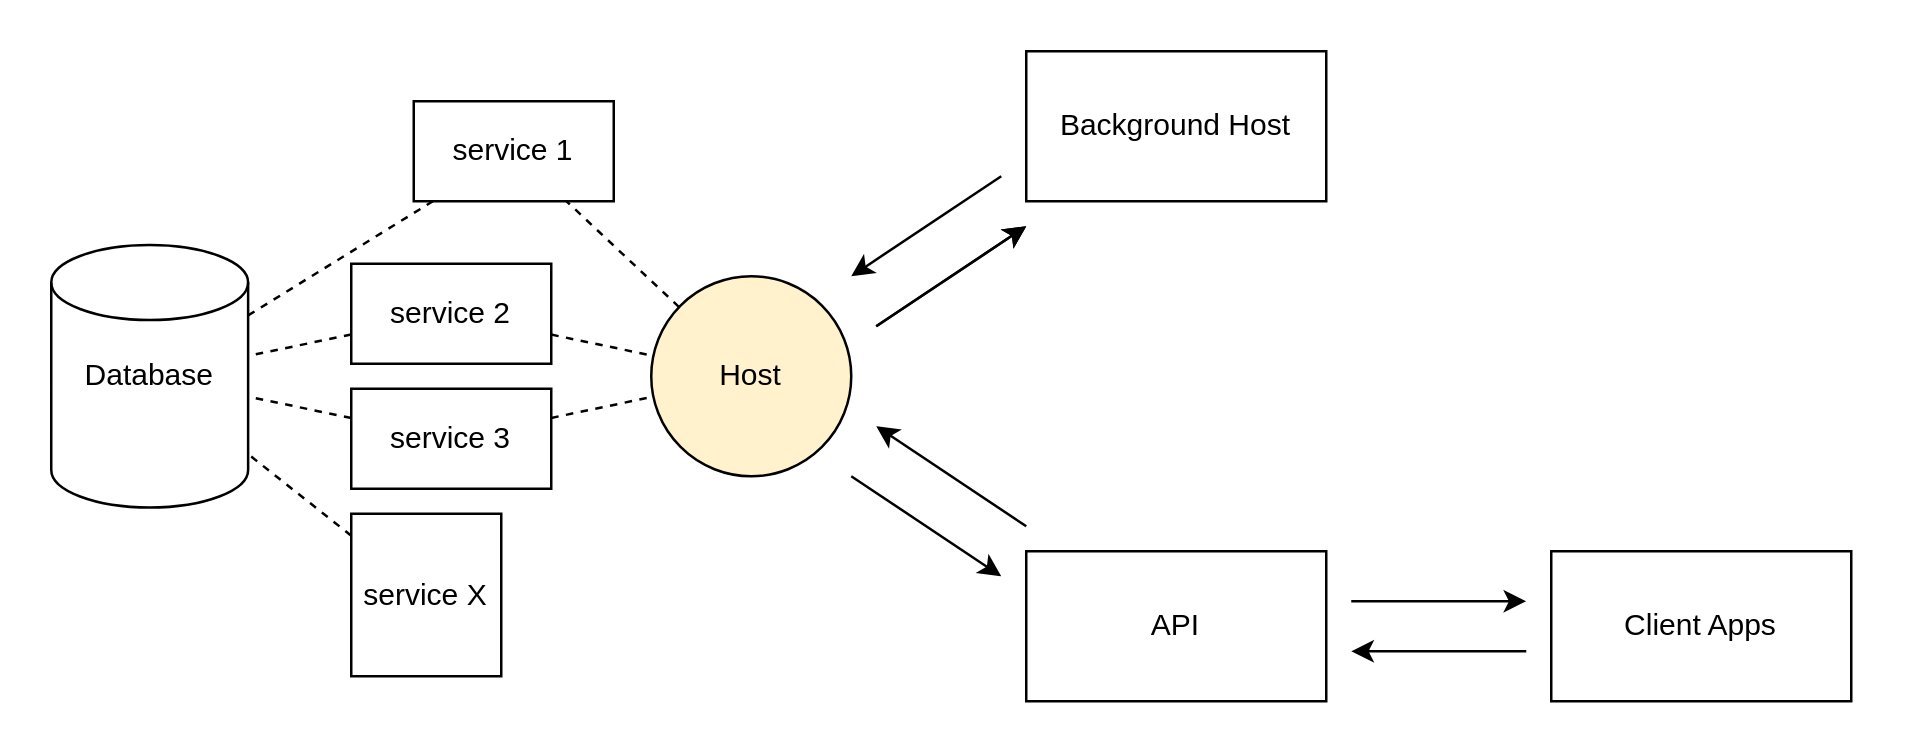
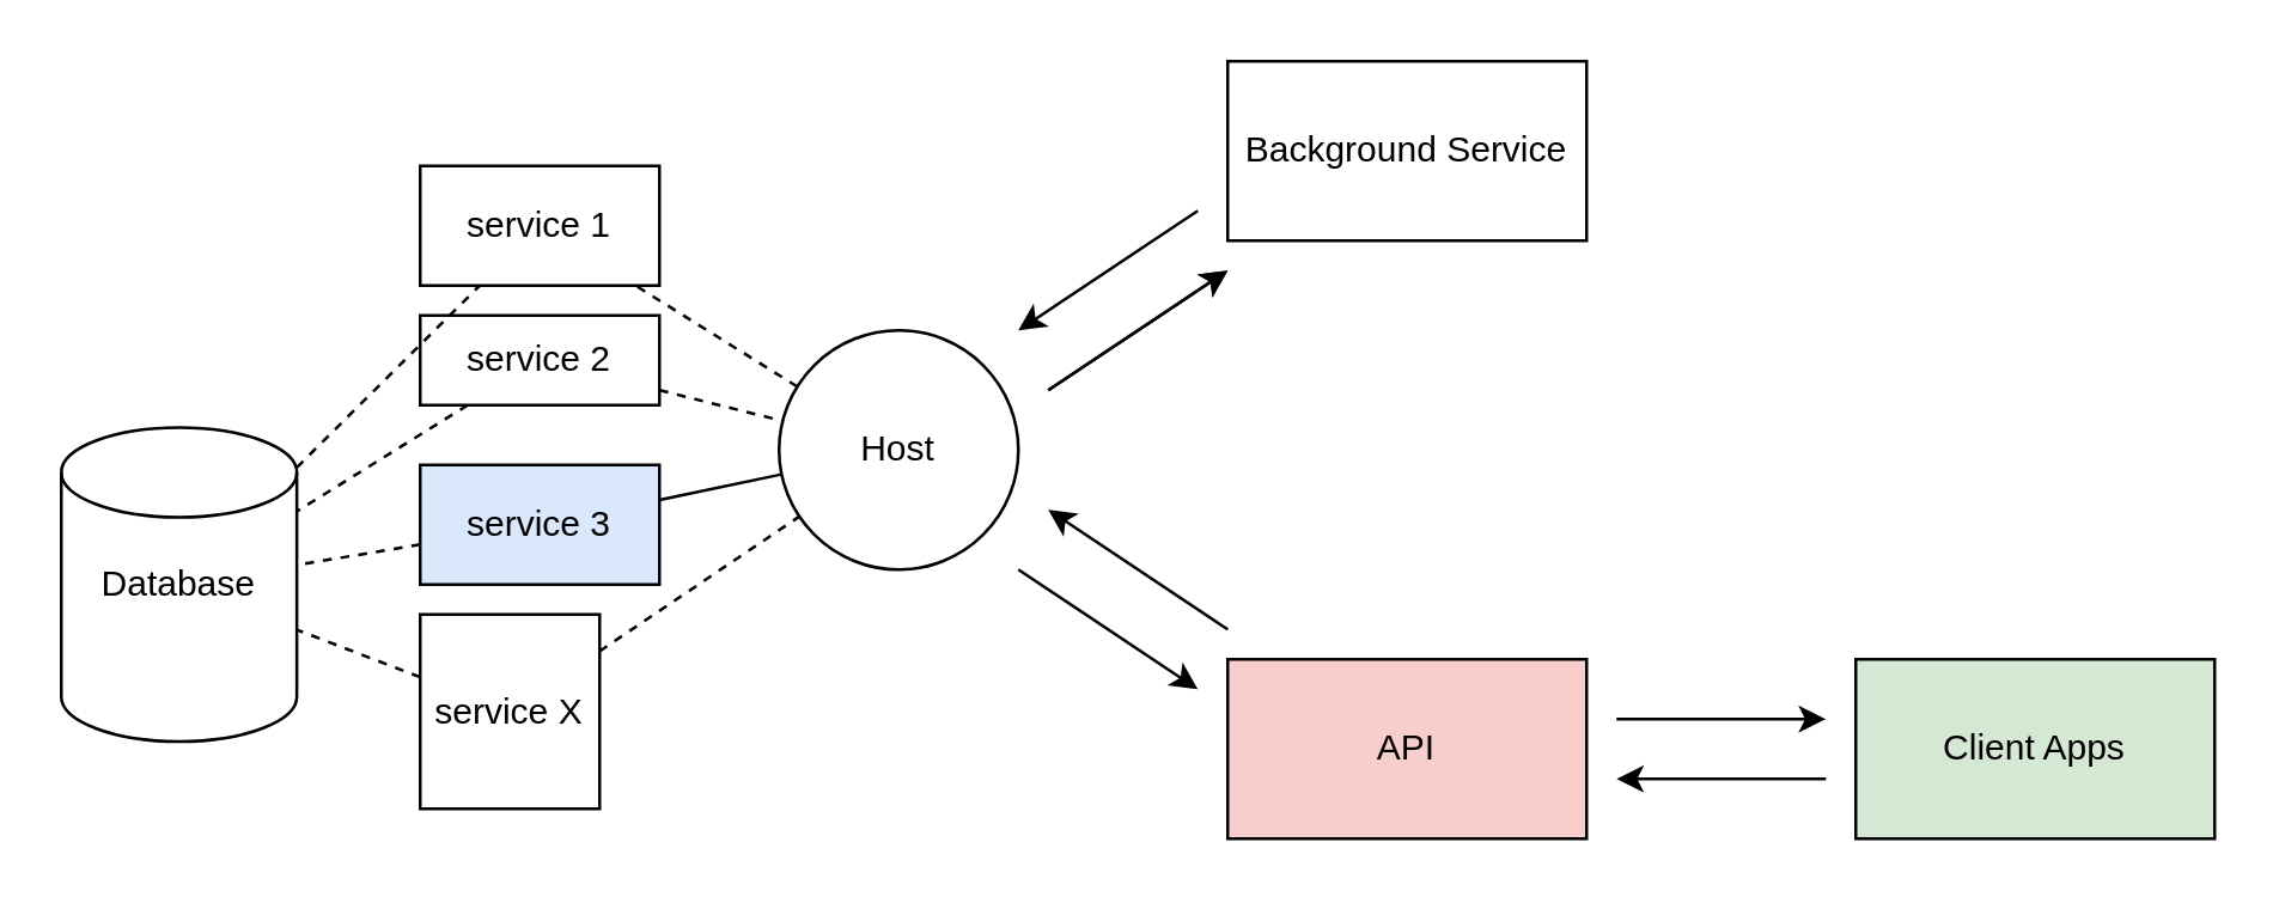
  <mxCell id="0" />
  <mxCell id="1" parent="0" />
- <mxCell id="2" value="&lt;div&gt;Host&lt;/div&gt;" style="ellipse;whiteSpace=wrap;html=1;aspect=fixed;fillColor=#fff2cc;" vertex="1" parent="1"><mxGeometry x="260" y="110" width="80" height="80" as="geometry" /></mxCell>
- <mxCell id="3" value="API" style="rounded=0;whiteSpace=wrap;html=1;" vertex="1" parent="1"><mxGeometry x="410" y="220" width="120" height="60" as="geometry" /></mxCell>
- <mxCell id="4" value="Background Host" style="rounded=0;whiteSpace=wrap;html=1;" vertex="1" parent="1"><mxGeometry x="410" y="20" width="120" height="60" as="geometry" /></mxCell>
+ <mxCell id="2" value="&lt;div&gt;Host&lt;/div&gt;" style="ellipse;whiteSpace=wrap;html=1;aspect=fixed;" vertex="1" parent="1"><mxGeometry x="260" y="110" width="80" height="80" as="geometry" /></mxCell>
+ <mxCell id="3" value="API" style="rounded=0;whiteSpace=wrap;html=1;fillColor=#f8cecc;" vertex="1" parent="1"><mxGeometry x="410" y="220" width="120" height="60" as="geometry" /></mxCell>
+ <mxCell id="4" value="Background Service" style="rounded=0;whiteSpace=wrap;html=1;" vertex="1" parent="1"><mxGeometry x="410" y="20" width="120" height="60" as="geometry" /></mxCell>
  <mxCell id="5" value="" style="endArrow=classic;html=1;" edge="1" parent="1"><mxGeometry width="50" height="50" relative="1" as="geometry"><mxPoint x="350" y="130" as="sourcePoint" /><mxPoint x="410" y="90" as="targetPoint" /></mxGeometry></mxCell>
  <mxCell id="6" value="" style="endArrow=classic;html=1;" edge="1" parent="1"><mxGeometry width="50" height="50" relative="1" as="geometry"><mxPoint x="350" y="130" as="sourcePoint" /><mxPoint x="410" y="90" as="targetPoint" /></mxGeometry></mxCell>
  <mxCell id="7" value="" style="endArrow=classic;html=1;" edge="1" parent="1"><mxGeometry width="50" height="50" relative="1" as="geometry"><mxPoint x="400" y="70" as="sourcePoint" /><mxPoint x="340" y="110" as="targetPoint" /></mxGeometry></mxCell>
  <mxCell id="8" value="" style="endArrow=classic;html=1;" edge="1" parent="1"><mxGeometry width="50" height="50" relative="1" as="geometry"><mxPoint x="340" y="190" as="sourcePoint" /><mxPoint x="400" y="230" as="targetPoint" /></mxGeometry></mxCell>
  <mxCell id="9" value="" style="endArrow=classic;html=1;" edge="1" parent="1"><mxGeometry width="50" height="50" relative="1" as="geometry"><mxPoint x="410" y="210" as="sourcePoint" /><mxPoint x="350" y="170" as="targetPoint" /></mxGeometry></mxCell>
- <mxCell id="10" value="service 1" style="rounded=0;whiteSpace=wrap;html=1;" vertex="1" parent="1"><mxGeometry x="165" y="40" width="80" height="40" as="geometry" /></mxCell>
- <mxCell id="11" value="service 2" style="rounded=0;whiteSpace=wrap;html=1;" vertex="1" parent="1"><mxGeometry x="140" y="105" width="80" height="40" as="geometry" /></mxCell>
- <mxCell id="12" value="service 3" style="rounded=0;whiteSpace=wrap;html=1;" vertex="1" parent="1"><mxGeometry x="140" y="155" width="80" height="40" as="geometry" /></mxCell>
+ <mxCell id="10" value="service 1" style="rounded=0;whiteSpace=wrap;html=1;" vertex="1" parent="1"><mxGeometry x="140" y="55" width="80" height="40" as="geometry" /></mxCell>
+ <mxCell id="11" value="service 2" style="rounded=0;whiteSpace=wrap;html=1;" vertex="1" parent="1"><mxGeometry x="140" y="105" width="80" height="30" as="geometry" /></mxCell>
+ <mxCell id="12" value="service 3" style="rounded=0;whiteSpace=wrap;html=1;fillColor=#dae8fc;" vertex="1" parent="1"><mxGeometry x="140" y="155" width="80" height="40" as="geometry" /></mxCell>
  <mxCell id="13" value="service X" style="rounded=0;whiteSpace=wrap;html=1;" vertex="1" parent="1"><mxGeometry x="140" y="205" width="60" height="65" as="geometry" /></mxCell>
  <mxCell id="14" value="" style="endArrow=none;dashed=1;html=1;" edge="1" parent="1" source="2" target="10"><mxGeometry width="50" height="50" relative="1" as="geometry"><mxPoint x="290" y="50" as="sourcePoint" /><mxPoint x="340" y="0" as="targetPoint" /></mxGeometry></mxCell>
  <mxCell id="15" value="" style="endArrow=none;dashed=1;html=1;" edge="1" parent="1" source="11" target="2"><mxGeometry width="50" height="50" relative="1" as="geometry"><mxPoint x="260" y="270" as="sourcePoint" /><mxPoint x="310" y="220" as="targetPoint" /></mxGeometry></mxCell>
- <mxCell id="16" value="" style="endArrow=none;dashed=1;html=1;" edge="1" parent="1" source="12" target="2"><mxGeometry width="50" height="50" relative="1" as="geometry"><mxPoint x="280" y="300" as="sourcePoint" /><mxPoint x="330" y="250" as="targetPoint" /></mxGeometry></mxCell>
- <mxCell id="18" value="Database" style="shape=cylinder2;whiteSpace=wrap;html=1;boundedLbl=1;backgroundOutline=1;size=15;" vertex="1" parent="1"><mxGeometry x="20" y="97.5" width="78.75" height="105" as="geometry" /></mxCell>
+ <mxCell id="16" value="" style="endArrow=none;dashed=0;html=1;" edge="1" parent="1" source="12" target="2"><mxGeometry width="50" height="50" relative="1" as="geometry"><mxPoint x="280" y="300" as="sourcePoint" /><mxPoint x="330" y="250" as="targetPoint" /></mxGeometry></mxCell>
+ <mxCell id="17" value="" style="endArrow=none;dashed=1;html=1;" edge="1" parent="1" source="13" target="2"><mxGeometry width="50" height="50" relative="1" as="geometry"><mxPoint x="290" y="280" as="sourcePoint" /><mxPoint x="340" y="230" as="targetPoint" /></mxGeometry></mxCell>
+ <mxCell id="18" value="Database" style="shape=cylinder2;whiteSpace=wrap;html=1;boundedLbl=1;backgroundOutline=1;size=15;" vertex="1" parent="1"><mxGeometry x="20" y="142.5" width="78.75" height="105" as="geometry" /></mxCell>
  <mxCell id="19" value="" style="endArrow=none;dashed=1;html=1;" edge="1" parent="1" source="18" target="10"><mxGeometry width="50" height="50" relative="1" as="geometry"><mxPoint x="40" y="80" as="sourcePoint" /><mxPoint x="90" y="30" as="targetPoint" /></mxGeometry></mxCell>
  <mxCell id="20" value="" style="endArrow=none;dashed=1;html=1;" edge="1" parent="1" source="13" target="18"><mxGeometry width="50" height="50" relative="1" as="geometry"><mxPoint x="-40" y="300" as="sourcePoint" /><mxPoint x="10" y="250" as="targetPoint" /></mxGeometry></mxCell>
  <mxCell id="21" value="" style="endArrow=none;dashed=1;html=1;" edge="1" parent="1" source="12" target="18"><mxGeometry width="50" height="50" relative="1" as="geometry"><mxPoint x="-40" y="160" as="sourcePoint" /><mxPoint x="10" y="110" as="targetPoint" /></mxGeometry></mxCell>
  <mxCell id="22" value="" style="endArrow=none;dashed=1;html=1;" edge="1" parent="1" source="11" target="18"><mxGeometry width="50" height="50" relative="1" as="geometry"><mxPoint x="-40" y="90" as="sourcePoint" /><mxPoint x="10" y="40" as="targetPoint" /></mxGeometry></mxCell>
- <mxCell id="23" value="Client Apps" style="rounded=0;whiteSpace=wrap;html=1;" vertex="1" parent="1"><mxGeometry x="620" y="220" width="120" height="60" as="geometry" /></mxCell>
+ <mxCell id="23" value="Client Apps" style="rounded=0;whiteSpace=wrap;html=1;fillColor=#d5e8d4;" vertex="1" parent="1"><mxGeometry x="620" y="220" width="120" height="60" as="geometry" /></mxCell>
  <mxCell id="24" value="" style="endArrow=classic;html=1;" edge="1" parent="1"><mxGeometry width="50" height="50" relative="1" as="geometry"><mxPoint x="540" y="240" as="sourcePoint" /><mxPoint x="610" y="240" as="targetPoint" /></mxGeometry></mxCell>
  <mxCell id="25" value="" style="endArrow=classic;html=1;" edge="1" parent="1"><mxGeometry width="50" height="50" relative="1" as="geometry"><mxPoint x="610" y="260" as="sourcePoint" /><mxPoint x="540" y="260" as="targetPoint" /></mxGeometry></mxCell>
